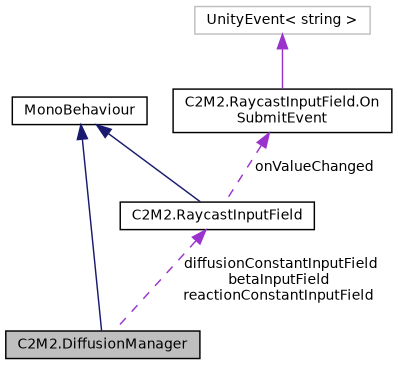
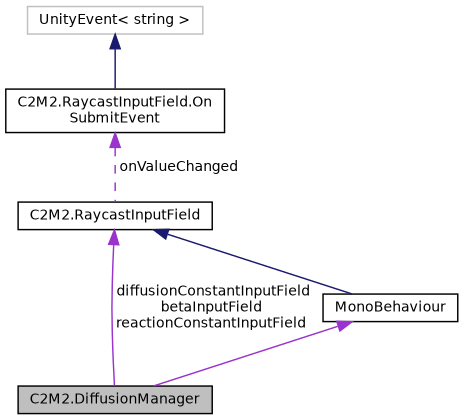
  digraph {
    node [color=black fillcolor=white fontname=Helvetica fontsize=10 shape=record style=filled]
    edge [color=midnightblue dir=back fontname=Helvetica fontsize=10 labelfontname=Helvetica labelfontsize=10 style=solid]
    n1 [fillcolor=grey75 fontcolor=black height=0.2 label="C2M2.DiffusionManager" width=0.4]
    n2 [height=0.2 label=MonoBehaviour width=0.4]
    n3 [height=0.2 label="C2M2.RaycastInputField" width=0.4]
    n4 [height=0.2 label="C2M2.RaycastInputField.On\lSubmitEvent" width=0.4]
    n5 [color=grey75 height=0.2 label="UnityEvent\< string \>" width=0.4]
-   n2 -> n1
-   n2 -> n3
-   n3 -> n1 [color=darkorchid3 label=" diffusionConstantInputField\nbetaInputField\nreactionConstantInputField" style=dashed]
+   n2 -> n1 [color=darkorchid3]
+   n3 -> n2
+   n3 -> n1 [color=darkorchid3 label=" diffusionConstantInputField\nbetaInputField\nreactionConstantInputField"]
    n4 -> n3 [color=darkorchid3 label=" onValueChanged" style=dashed]
-   n5 -> n4 [color=darkorchid3]
+   n5 -> n4
  }
